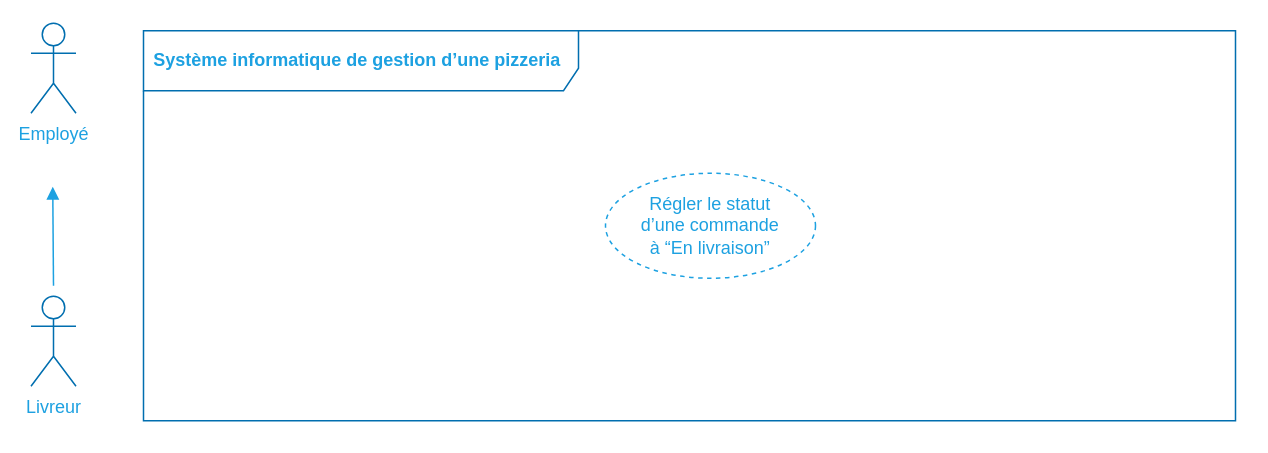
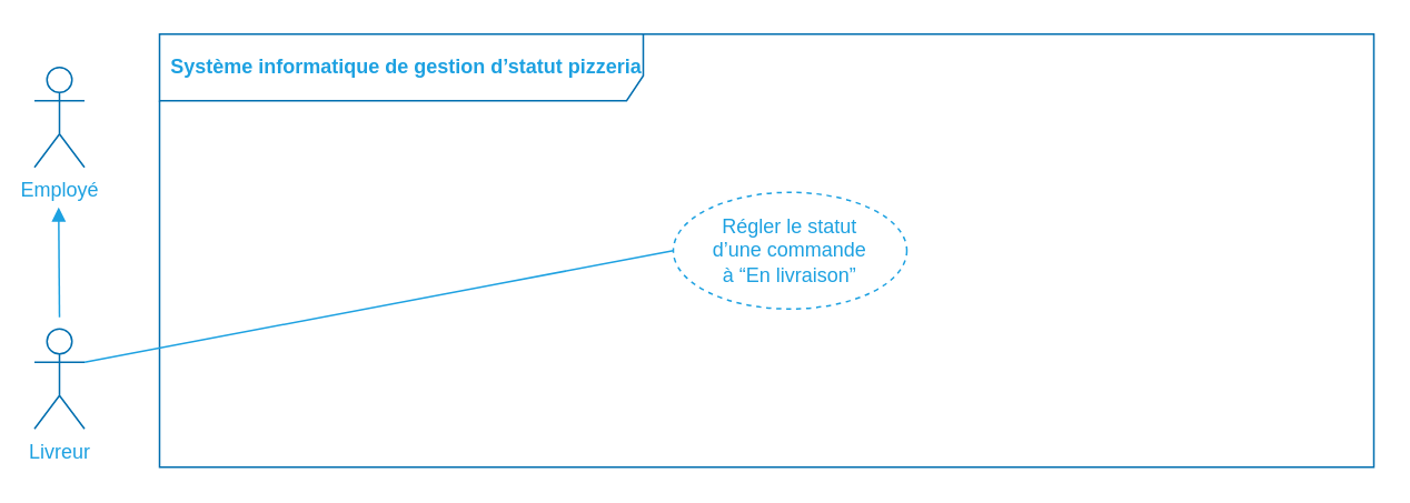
  <mxCell id="0" />
  <mxCell id="1" value="Acteurs et actions" parent="0" />
  <mxCell id="2" value="&lt;font color=&quot;#1da1e1&quot;&gt;Livreur&lt;br&gt;&lt;/font&gt;" style="shape=umlActor;verticalLabelPosition=bottom;verticalAlign=top;html=1;strokeColor=#006EAF;fontColor=#ffffff;fillColor=none;" parent="1" vertex="1"><mxGeometry x="20" y="197" width="30" height="60" as="geometry" /></mxCell>
- <mxCell id="3" value="&lt;font color=&quot;#1da1e1&quot;&gt;Système informatique de gestion d’une pizzeria&lt;/font&gt;" style="shape=umlFrame;whiteSpace=wrap;html=1;width=290;height=40;boundedLbl=1;verticalAlign=middle;align=left;spacingLeft=5;strokeColor=#006EAF;fontColor=#ffffff;fillColor=none;fontStyle=1" vertex="1" parent="1"><mxGeometry x="95" y="20" width="728" height="260" as="geometry" /></mxCell>
+ <mxCell id="3" value="&lt;font color=&quot;#1da1e1&quot;&gt;Système informatique de gestion d’statut pizzeria&lt;/font&gt;" style="shape=umlFrame;whiteSpace=wrap;html=1;width=290;height=40;boundedLbl=1;verticalAlign=middle;align=left;spacingLeft=5;strokeColor=#006EAF;fontColor=#ffffff;fillColor=none;fontStyle=1" vertex="1" parent="1"><mxGeometry x="95" y="20" width="728" height="260" as="geometry" /></mxCell>
+ <mxCell id="4" style="edgeStyle=none;rounded=0;orthogonalLoop=1;jettySize=auto;html=1;exitX=0;exitY=0.5;exitDx=0;exitDy=0;endArrow=none;endFill=0;strokeColor=#1DA1E1;entryX=1;entryY=0.333;entryDx=0;entryDy=0;entryPerimeter=0;" edge="1" parent="1" source="5" target="2"><mxGeometry relative="1" as="geometry"><mxPoint x="83" y="240" as="targetPoint" /></mxGeometry></mxCell>
  <mxCell id="5" value="&lt;font color=&quot;#1da1e1&quot;&gt;Régler le statut &lt;br&gt;d’une commande &lt;br&gt;à “En livraison”&lt;/font&gt;" style="ellipse;whiteSpace=wrap;html=1;fillColor=none;strokeColor=#1DA1E1;dashed=1;" vertex="1" parent="1"><mxGeometry x="403" y="115" width="140" height="70" as="geometry" /></mxCell>
- <mxCell id="6" value="&lt;font color=&quot;#1da1e1&quot;&gt;Employé&lt;br&gt;&lt;/font&gt;" style="shape=umlActor;verticalLabelPosition=bottom;verticalAlign=top;html=1;strokeColor=#006EAF;fontColor=#ffffff;fillColor=none;" vertex="1" parent="1"><mxGeometry x="20" y="15" width="30" height="60" as="geometry" /></mxCell>
+ <mxCell id="6" value="&lt;font color=&quot;#1da1e1&quot;&gt;Employé&lt;br&gt;&lt;/font&gt;" style="shape=umlActor;verticalLabelPosition=bottom;verticalAlign=top;html=1;strokeColor=#006EAF;fontColor=#ffffff;fillColor=none;" vertex="1" parent="1"><mxGeometry x="20" y="40" width="30" height="60" as="geometry" /></mxCell>
  <mxCell id="7" style="edgeStyle=none;rounded=0;orthogonalLoop=1;jettySize=auto;html=1;endArrow=none;endFill=0;strokeColor=#1DA1E1;startArrow=block;startFill=1;" edge="1" parent="1"><mxGeometry relative="1" as="geometry"><mxPoint x="35" y="190" as="targetPoint" /><mxPoint x="34.5" y="124" as="sourcePoint" /></mxGeometry></mxCell>
